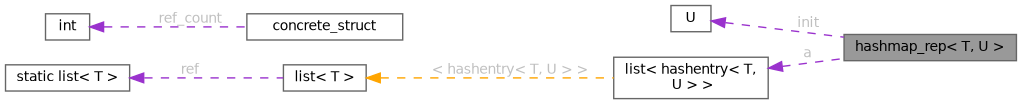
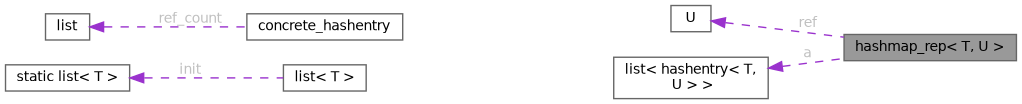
  digraph {
    rankdir=LR
    node [color=gray40 fillcolor=white fontname=Helvetica fontsize=10 shape=box style=filled]
    edge [color=darkorchid3 dir=back fontcolor=grey fontname=Helvetica fontsize=10 labelfontname=Helvetica labelfontsize=10 style=dashed]
    n1 [fillcolor=grey60 fontcolor=black height=0.2 label="hashmap_rep\< T, U \>" width=0.4]
-   n2 [height=0.2 label=concrete_struct width=0.4]
-   n3 [height=0.2 label=int width=0.4]
+   n2 [height=0.2 label=concrete_hashentry width=0.4]
+   n3 [height=0.2 label=list width=0.4]
    n4 [height=0.2 label=U width=0.4]
    n5 [height=0.2 label="list\< hashentry\< T,\l U \> \>" width=0.4]
    n6 [height=0.2 label="static list\< T \>" width=0.4]
    n7 [height=0.2 label="list\< T \>" width=0.4]
    n3 -> n2 [label=" ref_count"]
-   n4 -> n1 [label=" init"]
+   n4 -> n1 [label=" ref"]
    n5 -> n1 [label=" a"]
-   n6 -> n7 [label=" ref"]
-   n7 -> n5 [color=orange label=" \< hashentry\< T, U \> \>"]
+   n6 -> n7 [label=" init"]
  }
